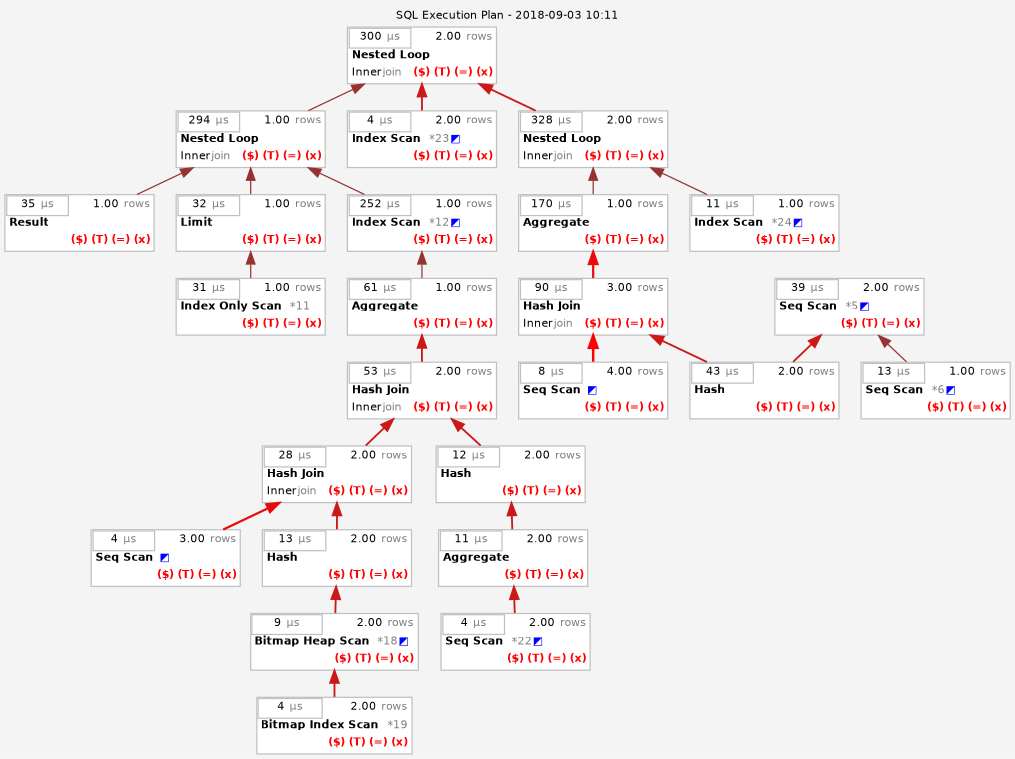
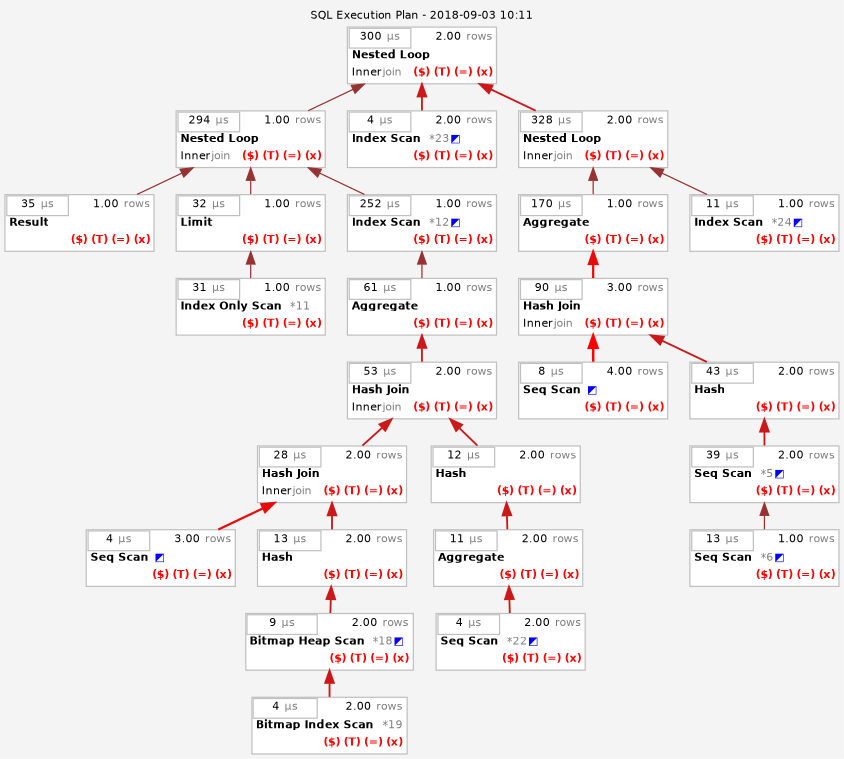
  digraph {
    bgcolor="#f4f4f4"
    fontname=helvetica
    fontsize=9
    label="SQL Execution Plan - 2018-09-03 10:11"
    labelloc=t
    rankdir=BT
    ranksep=0.3
    node [color="#c0c0c0" fontname=helvetica fontsize=9 margin=0 shape=none style=rounded]
    edge [color="#cb1919" fontname=helvetica fontsize=9 penwidth=1.5]
    n1 [height=0 label=<<table cellspacing="0" border="1" bgcolor="#ffffff" cellborder="0"><tr><td width="50%" color="#c0c0c0" border="1" bgcolor="#ffffff">328<font color="#808080">&nbsp;µs</font></td><td align="right">&nbsp;2.00<font color="#808080"> rows</font></td></tr><tr><td colspan="2" align="left"><b>Nested Loop</b>&nbsp;</td></tr><tr><td align="left">Inner<font color="#808080">join</font></td><td align="right"><font color="#ff0000"><b>($) (T) (=) (x)</b></font></td></tr></table>> width=0]
    n2 [height=0 label=<<table cellspacing="0" border="1" bgcolor="#ffffff" cellborder="0"><tr><td width="50%" color="#c0c0c0" border="1" bgcolor="#ffffff">170<font color="#808080">&nbsp;µs</font></td><td align="right">&nbsp;1.00<font color="#808080"> rows</font></td></tr><tr><td colspan="2" align="left"><b>Aggregate</b>&nbsp;</td></tr><tr><td align="left"></td><td align="right"><font color="#ff0000"><b>($) (T) (=) (x)</b></font></td></tr></table>> width=0]
    n3 [height=0 label=<<table cellspacing="0" border="1" bgcolor="#ffffff" cellborder="0"><tr><td width="50%" color="#c0c0c0" border="1" bgcolor="#ffffff">90<font color="#808080">&nbsp;µs</font></td><td align="right">&nbsp;3.00<font color="#808080"> rows</font></td></tr><tr><td colspan="2" align="left"><b>Hash Join</b>&nbsp;</td></tr><tr><td align="left">Inner<font color="#808080">join</font></td><td align="right"><font color="#ff0000"><b>($) (T) (=) (x)</b></font></td></tr></table>> width=0]
    n4 [height=0 label=<<table cellspacing="0" border="1" bgcolor="#ffffff" cellborder="0"><tr><td width="50%" color="#c0c0c0" border="1" bgcolor="#ffffff">8<font color="#808080">&nbsp;µs</font></td><td align="right">&nbsp;4.00<font color="#808080"> rows</font></td></tr><tr><td colspan="2" align="left"><b>Seq Scan</b>&nbsp;<font color="#0000ff">&#x25e9;</font> </td></tr><tr><td align="left"></td><td align="right"><font color="#ff0000"><b>($) (T) (=) (x)</b></font></td></tr></table>> width=0]
    n5 [height=0 label=<<table cellspacing="0" border="1" bgcolor="#ffffff" cellborder="0"><tr><td width="50%" color="#c0c0c0" border="1" bgcolor="#ffffff">43<font color="#808080">&nbsp;µs</font></td><td align="right">&nbsp;2.00<font color="#808080"> rows</font></td></tr><tr><td colspan="2" align="left"><b>Hash</b>&nbsp;</td></tr><tr><td align="left"></td><td align="right"><font color="#ff0000"><b>($) (T) (=) (x)</b></font></td></tr></table>> width=0]
    n6 [height=0 label=<<table cellspacing="0" border="1" bgcolor="#ffffff" cellborder="0"><tr><td width="50%" color="#c0c0c0" border="1" bgcolor="#ffffff">39<font color="#808080">&nbsp;µs</font></td><td align="right">&nbsp;2.00<font color="#808080"> rows</font></td></tr><tr><td colspan="2" align="left"><b>Seq Scan</b><font color="#808080">&nbsp;&nbsp;*5</font><font color="#0000ff">&#x25e9;</font> </td></tr><tr><td align="left"></td><td align="right"><font color="#ff0000"><b>($) (T) (=) (x)</b></font></td></tr></table>> width=0]
    n7 [height=0 label=<<table cellspacing="0" border="1" bgcolor="#ffffff" cellborder="0"><tr><td width="50%" color="#c0c0c0" border="1" bgcolor="#ffffff">13<font color="#808080">&nbsp;µs</font></td><td align="right">&nbsp;1.00<font color="#808080"> rows</font></td></tr><tr><td colspan="2" align="left"><b>Seq Scan</b><font color="#808080">&nbsp;&nbsp;*6</font><font color="#0000ff">&#x25e9;</font> </td></tr><tr><td align="left"></td><td align="right"><font color="#ff0000"><b>($) (T) (=) (x)</b></font></td></tr></table>> width=0]
    n8 [height=0 label=<<table cellspacing="0" border="1" bgcolor="#ffffff" cellborder="0"><tr><td width="50%" color="#c0c0c0" border="1" bgcolor="#ffffff">300<font color="#808080">&nbsp;µs</font></td><td align="right">&nbsp;2.00<font color="#808080"> rows</font></td></tr><tr><td colspan="2" align="left"><b>Nested Loop</b>&nbsp;</td></tr><tr><td align="left">Inner<font color="#808080">join</font></td><td align="right"><font color="#ff0000"><b>($) (T) (=) (x)</b></font></td></tr></table>> width=0]
    n9 [height=0 label=<<table cellspacing="0" border="1" bgcolor="#ffffff" cellborder="0"><tr><td width="50%" color="#c0c0c0" border="1" bgcolor="#ffffff">294<font color="#808080">&nbsp;µs</font></td><td align="right">&nbsp;1.00<font color="#808080"> rows</font></td></tr><tr><td colspan="2" align="left"><b>Nested Loop</b>&nbsp;</td></tr><tr><td align="left">Inner<font color="#808080">join</font></td><td align="right"><font color="#ff0000"><b>($) (T) (=) (x)</b></font></td></tr></table>> width=0]
    n10 [height=0 label=<<table cellspacing="0" border="1" bgcolor="#ffffff" cellborder="0"><tr><td width="50%" color="#c0c0c0" border="1" bgcolor="#ffffff">35<font color="#808080">&nbsp;µs</font></td><td align="right">&nbsp;1.00<font color="#808080"> rows</font></td></tr><tr><td colspan="2" align="left"><b>Result</b>&nbsp;</td></tr><tr><td align="left"></td><td align="right"><font color="#ff0000"><b>($) (T) (=) (x)</b></font></td></tr></table>> width=0]
    n11 [height=0 label=<<table cellspacing="0" border="1" bgcolor="#ffffff" cellborder="0"><tr><td width="50%" color="#c0c0c0" border="1" bgcolor="#ffffff">32<font color="#808080">&nbsp;µs</font></td><td align="right">&nbsp;1.00<font color="#808080"> rows</font></td></tr><tr><td colspan="2" align="left"><b>Limit</b>&nbsp;</td></tr><tr><td align="left"></td><td align="right"><font color="#ff0000"><b>($) (T) (=) (x)</b></font></td></tr></table>> width=0]
    n12 [height=0 label=<<table cellspacing="0" border="1" bgcolor="#ffffff" cellborder="0"><tr><td width="50%" color="#c0c0c0" border="1" bgcolor="#ffffff">31<font color="#808080">&nbsp;µs</font></td><td align="right">&nbsp;1.00<font color="#808080"> rows</font></td></tr><tr><td colspan="2" align="left"><b>Index Only Scan</b><font color="#808080">&nbsp;&nbsp;*11</font></td></tr><tr><td align="left"></td><td align="right"><font color="#ff0000"><b>($) (T) (=) (x)</b></font></td></tr></table>> width=0]
    n13 [height=0 label=<<table cellspacing="0" border="1" bgcolor="#ffffff" cellborder="0"><tr><td width="50%" color="#c0c0c0" border="1" bgcolor="#ffffff">252<font color="#808080">&nbsp;µs</font></td><td align="right">&nbsp;1.00<font color="#808080"> rows</font></td></tr><tr><td colspan="2" align="left"><b>Index Scan</b><font color="#808080">&nbsp;&nbsp;*12</font><font color="#0000ff">&#x25e9;</font> </td></tr><tr><td align="left"></td><td align="right"><font color="#ff0000"><b>($) (T) (=) (x)</b></font></td></tr></table>> width=0]
    n14 [height=0 label=<<table cellspacing="0" border="1" bgcolor="#ffffff" cellborder="0"><tr><td width="50%" color="#c0c0c0" border="1" bgcolor="#ffffff">61<font color="#808080">&nbsp;µs</font></td><td align="right">&nbsp;1.00<font color="#808080"> rows</font></td></tr><tr><td colspan="2" align="left"><b>Aggregate</b>&nbsp;</td></tr><tr><td align="left"></td><td align="right"><font color="#ff0000"><b>($) (T) (=) (x)</b></font></td></tr></table>> width=0]
    n15 [height=0 label=<<table cellspacing="0" border="1" bgcolor="#ffffff" cellborder="0"><tr><td width="50%" color="#c0c0c0" border="1" bgcolor="#ffffff">53<font color="#808080">&nbsp;µs</font></td><td align="right">&nbsp;2.00<font color="#808080"> rows</font></td></tr><tr><td colspan="2" align="left"><b>Hash Join</b>&nbsp;</td></tr><tr><td align="left">Inner<font color="#808080">join</font></td><td align="right"><font color="#ff0000"><b>($) (T) (=) (x)</b></font></td></tr></table>> width=0]
    n16 [height=0 label=<<table cellspacing="0" border="1" bgcolor="#ffffff" cellborder="0"><tr><td width="50%" color="#c0c0c0" border="1" bgcolor="#ffffff">28<font color="#808080">&nbsp;µs</font></td><td align="right">&nbsp;2.00<font color="#808080"> rows</font></td></tr><tr><td colspan="2" align="left"><b>Hash Join</b>&nbsp;</td></tr><tr><td align="left">Inner<font color="#808080">join</font></td><td align="right"><font color="#ff0000"><b>($) (T) (=) (x)</b></font></td></tr></table>> width=0]
    n17 [height=0 label=<<table cellspacing="0" border="1" bgcolor="#ffffff" cellborder="0"><tr><td width="50%" color="#c0c0c0" border="1" bgcolor="#ffffff">4<font color="#808080">&nbsp;µs</font></td><td align="right">&nbsp;3.00<font color="#808080"> rows</font></td></tr><tr><td colspan="2" align="left"><b>Seq Scan</b>&nbsp;<font color="#0000ff">&#x25e9;</font> </td></tr><tr><td align="left"></td><td align="right"><font color="#ff0000"><b>($) (T) (=) (x)</b></font></td></tr></table>> width=0]
    n18 [height=0 label=<<table cellspacing="0" border="1" bgcolor="#ffffff" cellborder="0"><tr><td width="50%" color="#c0c0c0" border="1" bgcolor="#ffffff">13<font color="#808080">&nbsp;µs</font></td><td align="right">&nbsp;2.00<font color="#808080"> rows</font></td></tr><tr><td colspan="2" align="left"><b>Hash</b>&nbsp;</td></tr><tr><td align="left"></td><td align="right"><font color="#ff0000"><b>($) (T) (=) (x)</b></font></td></tr></table>> width=0]
    n19 [height=0 label=<<table cellspacing="0" border="1" bgcolor="#ffffff" cellborder="0"><tr><td width="50%" color="#c0c0c0" border="1" bgcolor="#ffffff">9<font color="#808080">&nbsp;µs</font></td><td align="right">&nbsp;2.00<font color="#808080"> rows</font></td></tr><tr><td colspan="2" align="left"><b>Bitmap Heap Scan</b><font color="#808080">&nbsp;&nbsp;*18</font><font color="#0000ff">&#x25e9;</font> </td></tr><tr><td align="left"></td><td align="right"><font color="#ff0000"><b>($) (T) (=) (x)</b></font></td></tr></table>> width=0]
    n20 [height=0 label=<<table cellspacing="0" border="1" bgcolor="#ffffff" cellborder="0"><tr><td width="50%" color="#c0c0c0" border="1" bgcolor="#ffffff">4<font color="#808080">&nbsp;µs</font></td><td align="right">&nbsp;2.00<font color="#808080"> rows</font></td></tr><tr><td colspan="2" align="left"><b>Bitmap Index Scan</b><font color="#808080">&nbsp;&nbsp;*19</font></td></tr><tr><td align="left"></td><td align="right"><font color="#ff0000"><b>($) (T) (=) (x)</b></font></td></tr></table>> width=0]
    n21 [height=0 label=<<table cellspacing="0" border="1" bgcolor="#ffffff" cellborder="0"><tr><td width="50%" color="#c0c0c0" border="1" bgcolor="#ffffff">12<font color="#808080">&nbsp;µs</font></td><td align="right">&nbsp;2.00<font color="#808080"> rows</font></td></tr><tr><td colspan="2" align="left"><b>Hash</b>&nbsp;</td></tr><tr><td align="left"></td><td align="right"><font color="#ff0000"><b>($) (T) (=) (x)</b></font></td></tr></table>> width=0]
    n22 [height=0 label=<<table cellspacing="0" border="1" bgcolor="#ffffff" cellborder="0"><tr><td width="50%" color="#c0c0c0" border="1" bgcolor="#ffffff">11<font color="#808080">&nbsp;µs</font></td><td align="right">&nbsp;2.00<font color="#808080"> rows</font></td></tr><tr><td colspan="2" align="left"><b>Aggregate</b>&nbsp;</td></tr><tr><td align="left"></td><td align="right"><font color="#ff0000"><b>($) (T) (=) (x)</b></font></td></tr></table>> width=0]
    n23 [height=0 label=<<table cellspacing="0" border="1" bgcolor="#ffffff" cellborder="0"><tr><td width="50%" color="#c0c0c0" border="1" bgcolor="#ffffff">4<font color="#808080">&nbsp;µs</font></td><td align="right">&nbsp;2.00<font color="#808080"> rows</font></td></tr><tr><td colspan="2" align="left"><b>Seq Scan</b><font color="#808080">&nbsp;&nbsp;*22</font><font color="#0000ff">&#x25e9;</font> </td></tr><tr><td align="left"></td><td align="right"><font color="#ff0000"><b>($) (T) (=) (x)</b></font></td></tr></table>> width=0]
    n24 [height=0 label=<<table cellspacing="0" border="1" bgcolor="#ffffff" cellborder="0"><tr><td width="50%" color="#c0c0c0" border="1" bgcolor="#ffffff">4<font color="#808080">&nbsp;µs</font></td><td align="right">&nbsp;2.00<font color="#808080"> rows</font></td></tr><tr><td colspan="2" align="left"><b>Index Scan</b><font color="#808080">&nbsp;&nbsp;*23</font><font color="#0000ff">&#x25e9;</font> </td></tr><tr><td align="left"></td><td align="right"><font color="#ff0000"><b>($) (T) (=) (x)</b></font></td></tr></table>> width=0]
    n25 [height=0 label=<<table cellspacing="0" border="1" bgcolor="#ffffff" cellborder="0"><tr><td width="50%" color="#c0c0c0" border="1" bgcolor="#ffffff">11<font color="#808080">&nbsp;µs</font></td><td align="right">&nbsp;1.00<font color="#808080"> rows</font></td></tr><tr><td colspan="2" align="left"><b>Index Scan</b><font color="#808080">&nbsp;&nbsp;*24</font><font color="#0000ff">&#x25e9;</font> </td></tr><tr><td align="left"></td><td align="right"><font color="#ff0000"><b>($) (T) (=) (x)</b></font></td></tr></table>> width=0]
    subgraph sub_1 {
      n1
      n2
      n3
      n4
      n5
      n6
      n7
      n8
      n9
      n10
      n11
      n12
      n13
      n14
      n15
      n16
      n17
      n18
      n19
      n20
      n21
      n22
      n23
      n24
      n25
    }
    n1 -> n8
    n2 -> n1 [color="#963232" penwidth=1.0]
    n3 -> n2 [color="#e9 a a" penwidth=1.8]
    n4 -> n3 [color="#ff 0 0" penwidth=2.0]
    n5 -> n3
-   n5 -> n6
+   n6 -> n5
    n7 -> n6 [color="#963232" penwidth=1.0]
    n9 -> n8 [color="#963232" penwidth=1.0]
    n10 -> n9 [color="#963232" penwidth=1.0]
    n11 -> n9 [color="#963232" penwidth=1.0]
    n12 -> n11 [color="#963232" penwidth=1.0]
    n13 -> n9 [color="#963232" penwidth=1.0]
    n14 -> n13 [color="#963232" penwidth=1.0]
    n15 -> n14
    n16 -> n15
    n17 -> n16 [color="#e9 a a" penwidth=1.8]
    n18 -> n16
    n19 -> n18
    n20 -> n19
    n21 -> n15
    n22 -> n21
    n23 -> n22
    n24 -> n8
    n25 -> n1 [color="#963232" penwidth=1.0]
  }
